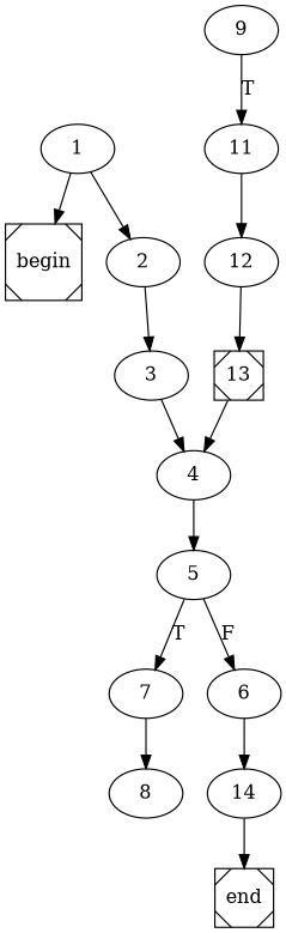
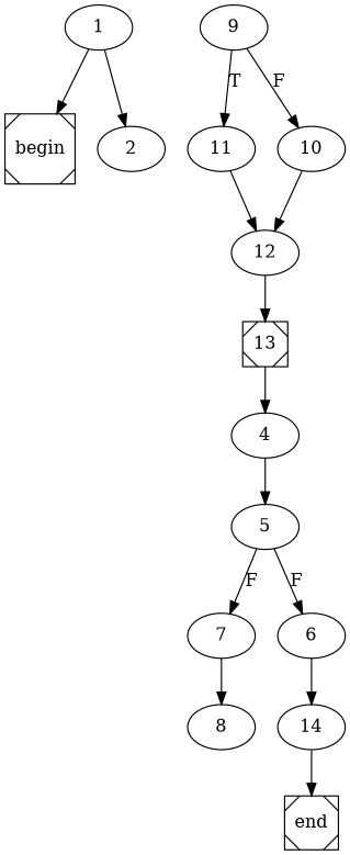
  digraph {
    begin [shape=Msquare]
    1
    2
    end [shape=Msquare]
-   3
    4
    5
    7
    6
    8
    14
    9
    11
+   10
    12
    13 [shape=Msquare]
    1 -> begin
    1 -> 2
-   2 -> 3
-   3 -> 4
    4 -> 5
-   5 -> 7 [label=T]
+   5 -> 7 [label=F]
    5 -> 6 [label=F]
    7 -> 8
    6 -> 14
    14 -> end
    9 -> 11 [label=T]
+   9 -> 10 [label=F]
    11 -> 12
+   10 -> 12
    12 -> 13
    13 -> 4
  }
